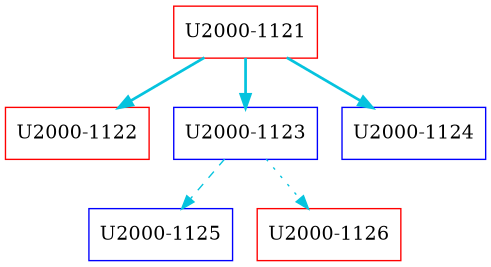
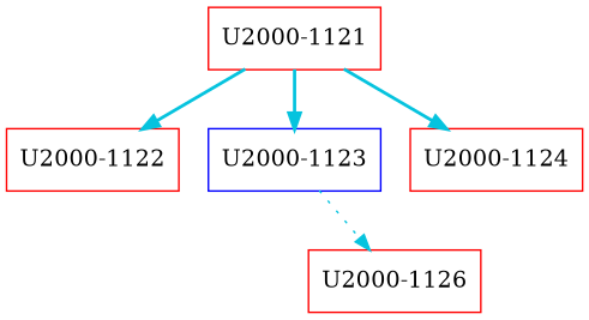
  digraph {
    fontname="PT Mono"
    node [color=red shape=record]
    edge [color="#05c3de" style=bold]
    n1 [height=0.51389 label="U2000-1121" width=1.1962]
    n2 [height=0.51389 label="U2000-1122" width=1.1962]
    n3 [color=blue height=0.51389 label="U2000-1123" width=1.1962]
-   n4 [color=blue height=0.51389 label="U2000-1124" width=1.1962]
-   n5 [color=blue height=0.51389 label="U2000-1125" width=1.1962]
+   n4 [height=0.51389 label="U2000-1124" width=1.1962]
    n6 [height=0.51389 label="U2000-1126" width=1.1962]
    n1 -> n2
    n1 -> n3
    n1 -> n4
-   n3 -> n5 [style=dashed]
    n3 -> n6 [style=dotted]
  }
